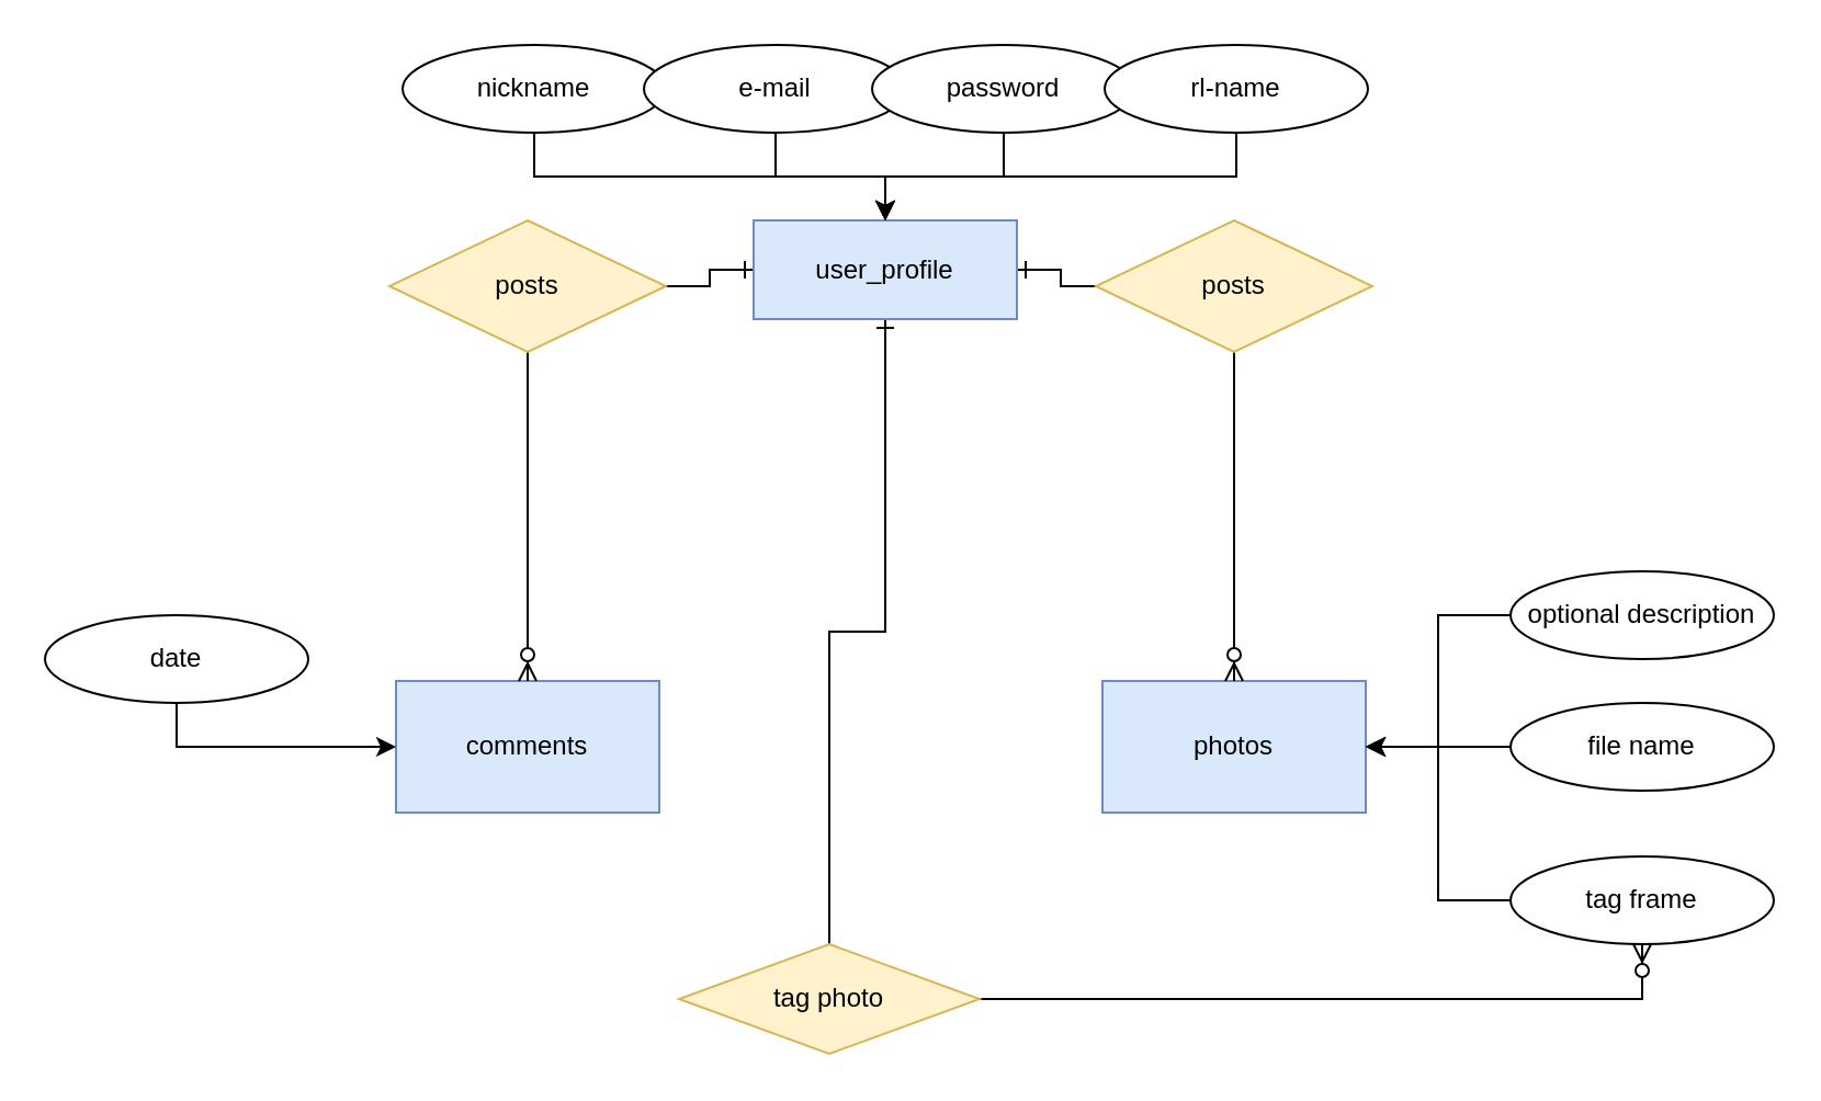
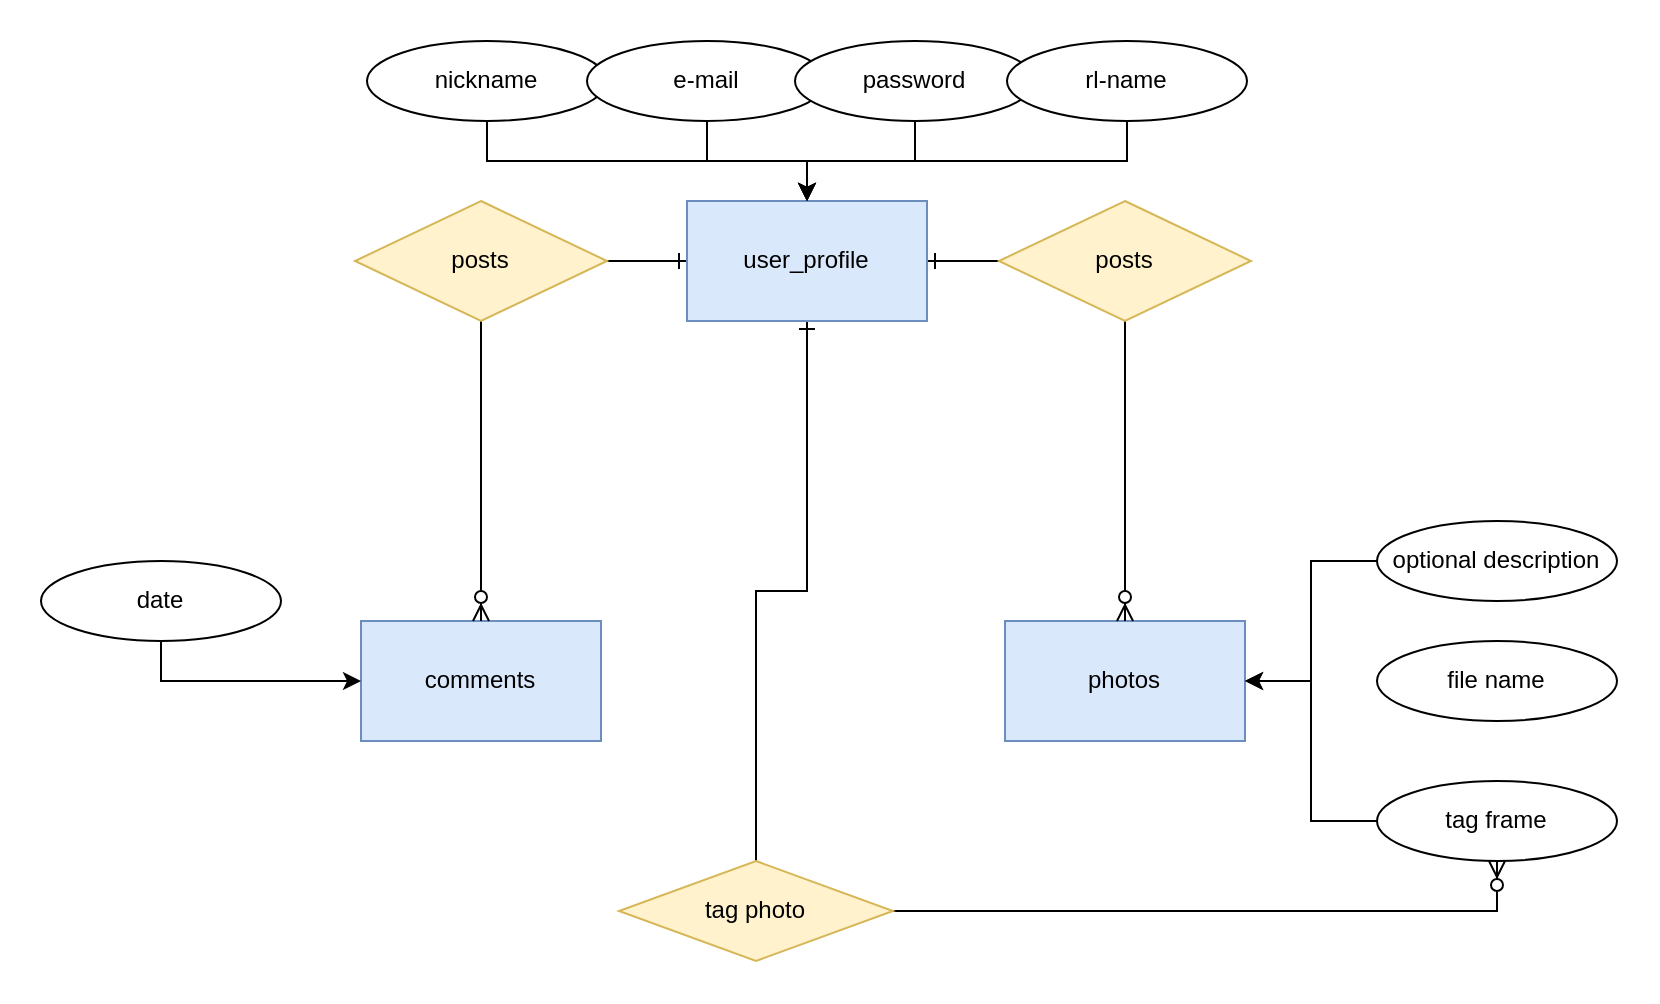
  <mxCell id="0" />
  <mxCell id="1" parent="0" />
  <mxCell id="2" style="edgeStyle=orthogonalEdgeStyle;rounded=0;orthogonalLoop=1;jettySize=auto;html=1;entryX=1;entryY=0.5;entryDx=0;entryDy=0;endArrow=none;endFill=0;startArrow=ERone;startFill=0;" edge="1" parent="1" source="5" target="16"><mxGeometry relative="1" as="geometry" /></mxCell>
  <mxCell id="3" style="edgeStyle=orthogonalEdgeStyle;rounded=0;orthogonalLoop=1;jettySize=auto;html=1;entryX=0;entryY=0.5;entryDx=0;entryDy=0;startArrow=ERone;startFill=0;endArrow=none;endFill=0;" edge="1" parent="1" source="5" target="21"><mxGeometry relative="1" as="geometry" /></mxCell>
  <mxCell id="4" style="edgeStyle=orthogonalEdgeStyle;rounded=0;orthogonalLoop=1;jettySize=auto;html=1;entryX=0.5;entryY=0;entryDx=0;entryDy=0;startArrow=ERone;startFill=0;endArrow=none;endFill=0;" edge="1" parent="1" source="5" target="29"><mxGeometry relative="1" as="geometry" /></mxCell>
- <mxCell id="5" value="user_profile" style="rounded=0;whiteSpace=wrap;html=1;fillColor=#dae8fc;strokeColor=#6c8ebf;" vertex="1" parent="1"><mxGeometry x="343" y="100" width="120" height="45" as="geometry" /></mxCell>
+ <mxCell id="5" value="user_profile" style="rounded=0;whiteSpace=wrap;html=1;fillColor=#dae8fc;strokeColor=#6c8ebf;" vertex="1" parent="1"><mxGeometry x="343" y="100" width="120" height="60" as="geometry" /></mxCell>
  <mxCell id="6" style="edgeStyle=orthogonalEdgeStyle;rounded=0;orthogonalLoop=1;jettySize=auto;html=1;" edge="1" parent="1" source="7" target="5"><mxGeometry relative="1" as="geometry"><Array as="points"><mxPoint x="243" y="80" /><mxPoint x="403" y="80" /></Array></mxGeometry></mxCell>
  <mxCell id="7" value="nickname" style="ellipse;whiteSpace=wrap;html=1;" vertex="1" parent="1"><mxGeometry x="183" y="20" width="120" height="40" as="geometry" /></mxCell>
  <mxCell id="8" style="edgeStyle=orthogonalEdgeStyle;rounded=0;orthogonalLoop=1;jettySize=auto;html=1;entryX=0.5;entryY=0;entryDx=0;entryDy=0;" edge="1" parent="1" source="9" target="5"><mxGeometry relative="1" as="geometry" /></mxCell>
  <mxCell id="9" value="e-mail" style="ellipse;whiteSpace=wrap;html=1;" vertex="1" parent="1"><mxGeometry x="293" y="20" width="120" height="40" as="geometry" /></mxCell>
  <mxCell id="10" style="edgeStyle=orthogonalEdgeStyle;rounded=0;orthogonalLoop=1;jettySize=auto;html=1;" edge="1" parent="1" source="11" target="5"><mxGeometry relative="1" as="geometry" /></mxCell>
  <mxCell id="11" value="password" style="ellipse;whiteSpace=wrap;html=1;" vertex="1" parent="1"><mxGeometry x="397" y="20" width="120" height="40" as="geometry" /></mxCell>
  <mxCell id="12" style="edgeStyle=orthogonalEdgeStyle;rounded=0;orthogonalLoop=1;jettySize=auto;html=1;entryX=0.5;entryY=0;entryDx=0;entryDy=0;" edge="1" parent="1" source="13" target="5"><mxGeometry relative="1" as="geometry"><Array as="points"><mxPoint x="563" y="80" /><mxPoint x="403" y="80" /></Array></mxGeometry></mxCell>
  <mxCell id="13" value="rl-name" style="ellipse;whiteSpace=wrap;html=1;" vertex="1" parent="1"><mxGeometry x="503" y="20" width="120" height="40" as="geometry" /></mxCell>
  <mxCell id="14" value="comments" style="rounded=0;whiteSpace=wrap;html=1;fillColor=#dae8fc;strokeColor=#6c8ebf;" vertex="1" parent="1"><mxGeometry x="180" y="310" width="120" height="60" as="geometry" /></mxCell>
  <mxCell id="15" style="edgeStyle=orthogonalEdgeStyle;rounded=0;orthogonalLoop=1;jettySize=auto;html=1;startArrow=none;startFill=0;endArrow=ERzeroToMany;endFill=1;" edge="1" parent="1" source="16" target="14"><mxGeometry relative="1" as="geometry" /></mxCell>
  <mxCell id="16" value="posts" style="rhombus;whiteSpace=wrap;html=1;fillColor=#fff2cc;strokeColor=#d6b656;" vertex="1" parent="1"><mxGeometry x="177" y="100" width="126" height="60" as="geometry" /></mxCell>
  <mxCell id="17" style="edgeStyle=orthogonalEdgeStyle;rounded=0;orthogonalLoop=1;jettySize=auto;html=1;" edge="1" parent="1" source="18"><mxGeometry relative="1" as="geometry"><mxPoint x="180" y="340" as="targetPoint" /><Array as="points"><mxPoint x="80" y="340" /></Array></mxGeometry></mxCell>
  <mxCell id="18" value="date&lt;span style=&quot;color: rgba(0 , 0 , 0 , 0) ; font-family: monospace ; font-size: 0px&quot;&gt;%3CmxGraphModel%3E%3Croot%3E%3CmxCell%20id%3D%220%22%2F%3E%3CmxCell%20id%3D%221%22%20parent%3D%220%22%2F%3E%3CmxCell%20id%3D%222%22%20value%3D%22nickname%22%20style%3D%22ellipse%3BwhiteSpace%3Dwrap%3Bhtml%3D1%3B%22%20vertex%3D%221%22%20parent%3D%221%22%3E%3CmxGeometry%20x%3D%22194%22%20y%3D%2290%22%20width%3D%22120%22%20height%3D%2240%22%20as%3D%22geometry%22%2F%3E%3C%2FmxCell%3E%3C%2Froot%3E%3C%2FmxGraphModel%3E&lt;/span&gt;" style="ellipse;whiteSpace=wrap;html=1;" vertex="1" parent="1"><mxGeometry x="20" y="280" width="120" height="40" as="geometry" /></mxCell>
  <mxCell id="19" value="photos" style="rounded=0;whiteSpace=wrap;html=1;fillColor=#dae8fc;strokeColor=#6c8ebf;" vertex="1" parent="1"><mxGeometry x="502" y="310" width="120" height="60" as="geometry" /></mxCell>
  <mxCell id="20" style="edgeStyle=orthogonalEdgeStyle;rounded=0;orthogonalLoop=1;jettySize=auto;html=1;entryX=0.5;entryY=0;entryDx=0;entryDy=0;startArrow=none;startFill=0;endArrow=ERzeroToMany;endFill=1;" edge="1" parent="1" source="21" target="19"><mxGeometry relative="1" as="geometry" /></mxCell>
  <mxCell id="21" value="posts" style="rhombus;whiteSpace=wrap;html=1;fillColor=#fff2cc;strokeColor=#d6b656;" vertex="1" parent="1"><mxGeometry x="499" y="100" width="126" height="60" as="geometry" /></mxCell>
  <mxCell id="22" style="edgeStyle=orthogonalEdgeStyle;rounded=0;orthogonalLoop=1;jettySize=auto;html=1;entryX=1;entryY=0.5;entryDx=0;entryDy=0;" edge="1" parent="1" source="23" target="19"><mxGeometry relative="1" as="geometry" /></mxCell>
  <mxCell id="23" value="optional description" style="ellipse;whiteSpace=wrap;html=1;" vertex="1" parent="1"><mxGeometry x="688" y="260" width="120" height="40" as="geometry" /></mxCell>
- <mxCell id="24" style="edgeStyle=orthogonalEdgeStyle;rounded=0;orthogonalLoop=1;jettySize=auto;html=1;entryX=1;entryY=0.5;entryDx=0;entryDy=0;" edge="1" parent="1" source="25" target="19"><mxGeometry relative="1" as="geometry" /></mxCell>
  <mxCell id="25" value="file name" style="ellipse;whiteSpace=wrap;html=1;" vertex="1" parent="1"><mxGeometry x="688" y="320" width="120" height="40" as="geometry" /></mxCell>
  <mxCell id="26" style="edgeStyle=orthogonalEdgeStyle;rounded=0;orthogonalLoop=1;jettySize=auto;html=1;entryX=1;entryY=0.5;entryDx=0;entryDy=0;" edge="1" parent="1" source="27" target="19"><mxGeometry relative="1" as="geometry" /></mxCell>
  <mxCell id="27" value="tag frame" style="ellipse;whiteSpace=wrap;html=1;" vertex="1" parent="1"><mxGeometry x="688" y="390" width="120" height="40" as="geometry" /></mxCell>
  <mxCell id="28" style="edgeStyle=orthogonalEdgeStyle;rounded=0;orthogonalLoop=1;jettySize=auto;html=1;entryX=0.5;entryY=1;entryDx=0;entryDy=0;startArrow=none;startFill=0;endArrow=ERzeroToMany;endFill=1;" edge="1" parent="1" source="29" target="27"><mxGeometry relative="1" as="geometry" /></mxCell>
  <mxCell id="29" value="tag photo" style="rhombus;whiteSpace=wrap;html=1;fillColor=#fff2cc;strokeColor=#d6b656;" vertex="1" parent="1"><mxGeometry x="309" y="430" width="137" height="50" as="geometry" /></mxCell>
